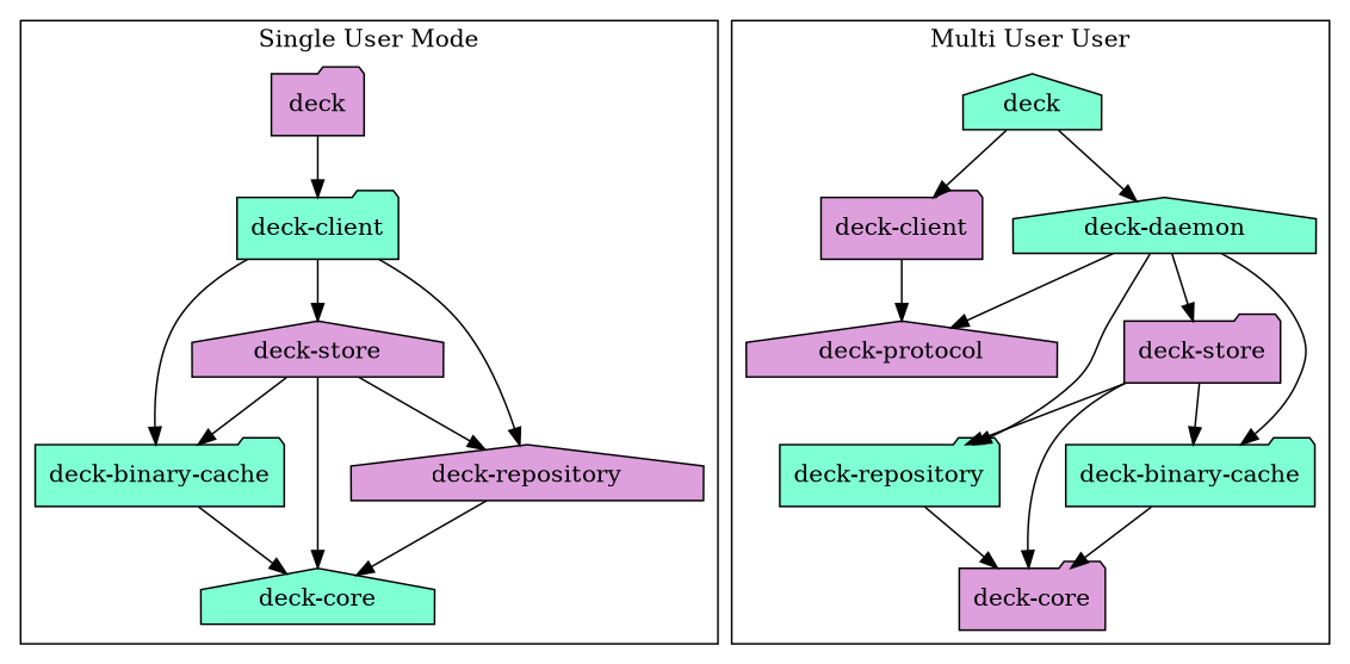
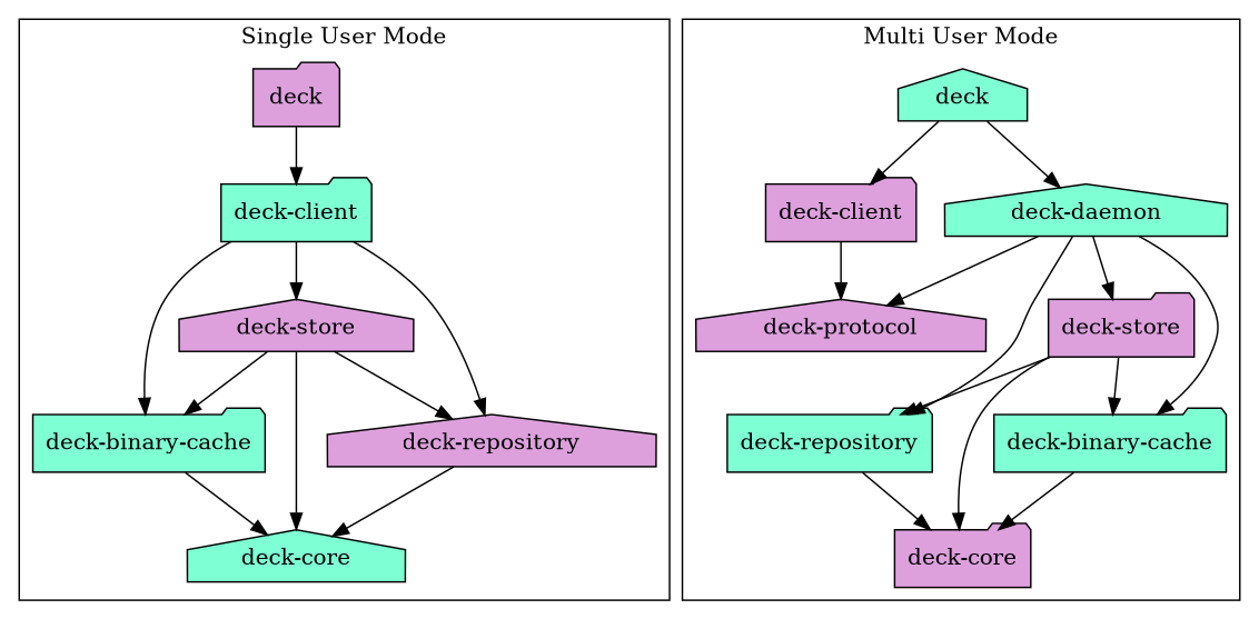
  digraph {
    node [shape=folder style=filled fillcolor=plum]
    n1 [label=deck]
    n2 [label="deck-client" fillcolor=aquamarine]
    n3 [label="deck-binary-cache" fillcolor=aquamarine]
    n4 [label="deck-repository" shape=house]
    n5 [label="deck-store" shape=house]
    n6 [label="deck-core" shape=house fillcolor=aquamarine]
    n7 [label=deck shape=house fillcolor=aquamarine]
    n8 [label="deck-client"]
    n9 [label="deck-daemon" shape=house fillcolor=aquamarine]
    n10 [label="deck-protocol" shape=house]
    n11 [label="deck-binary-cache" fillcolor=aquamarine]
    n12 [label="deck-repository" fillcolor=aquamarine]
    n13 [label="deck-store"]
    n14 [label="deck-core"]
    subgraph cluster_1 {
      label="Single User Mode"
      n1
      n2
      n3
      n4
      n5
      n6
    }
    subgraph cluster_2 {
-     label="Multi User User"
+     label="Multi User Mode"
      n7
      n8
      n9
      n10
      n11
      n12
      n13
      n14
    }
    n1 -> n2
    n2 -> n3
    n2 -> n4
    n2 -> n5
    n3 -> n6
    n4 -> n6
    n5 -> n3
    n5 -> n4
    n5 -> n6
    n7 -> n8
    n7 -> n9
    n8 -> n10
    n9 -> n10
    n9 -> n11
    n9 -> n12
    n9 -> n13
    n11 -> n14
    n12 -> n14
    n13 -> n11
    n13 -> n12
    n13 -> n14
  }
